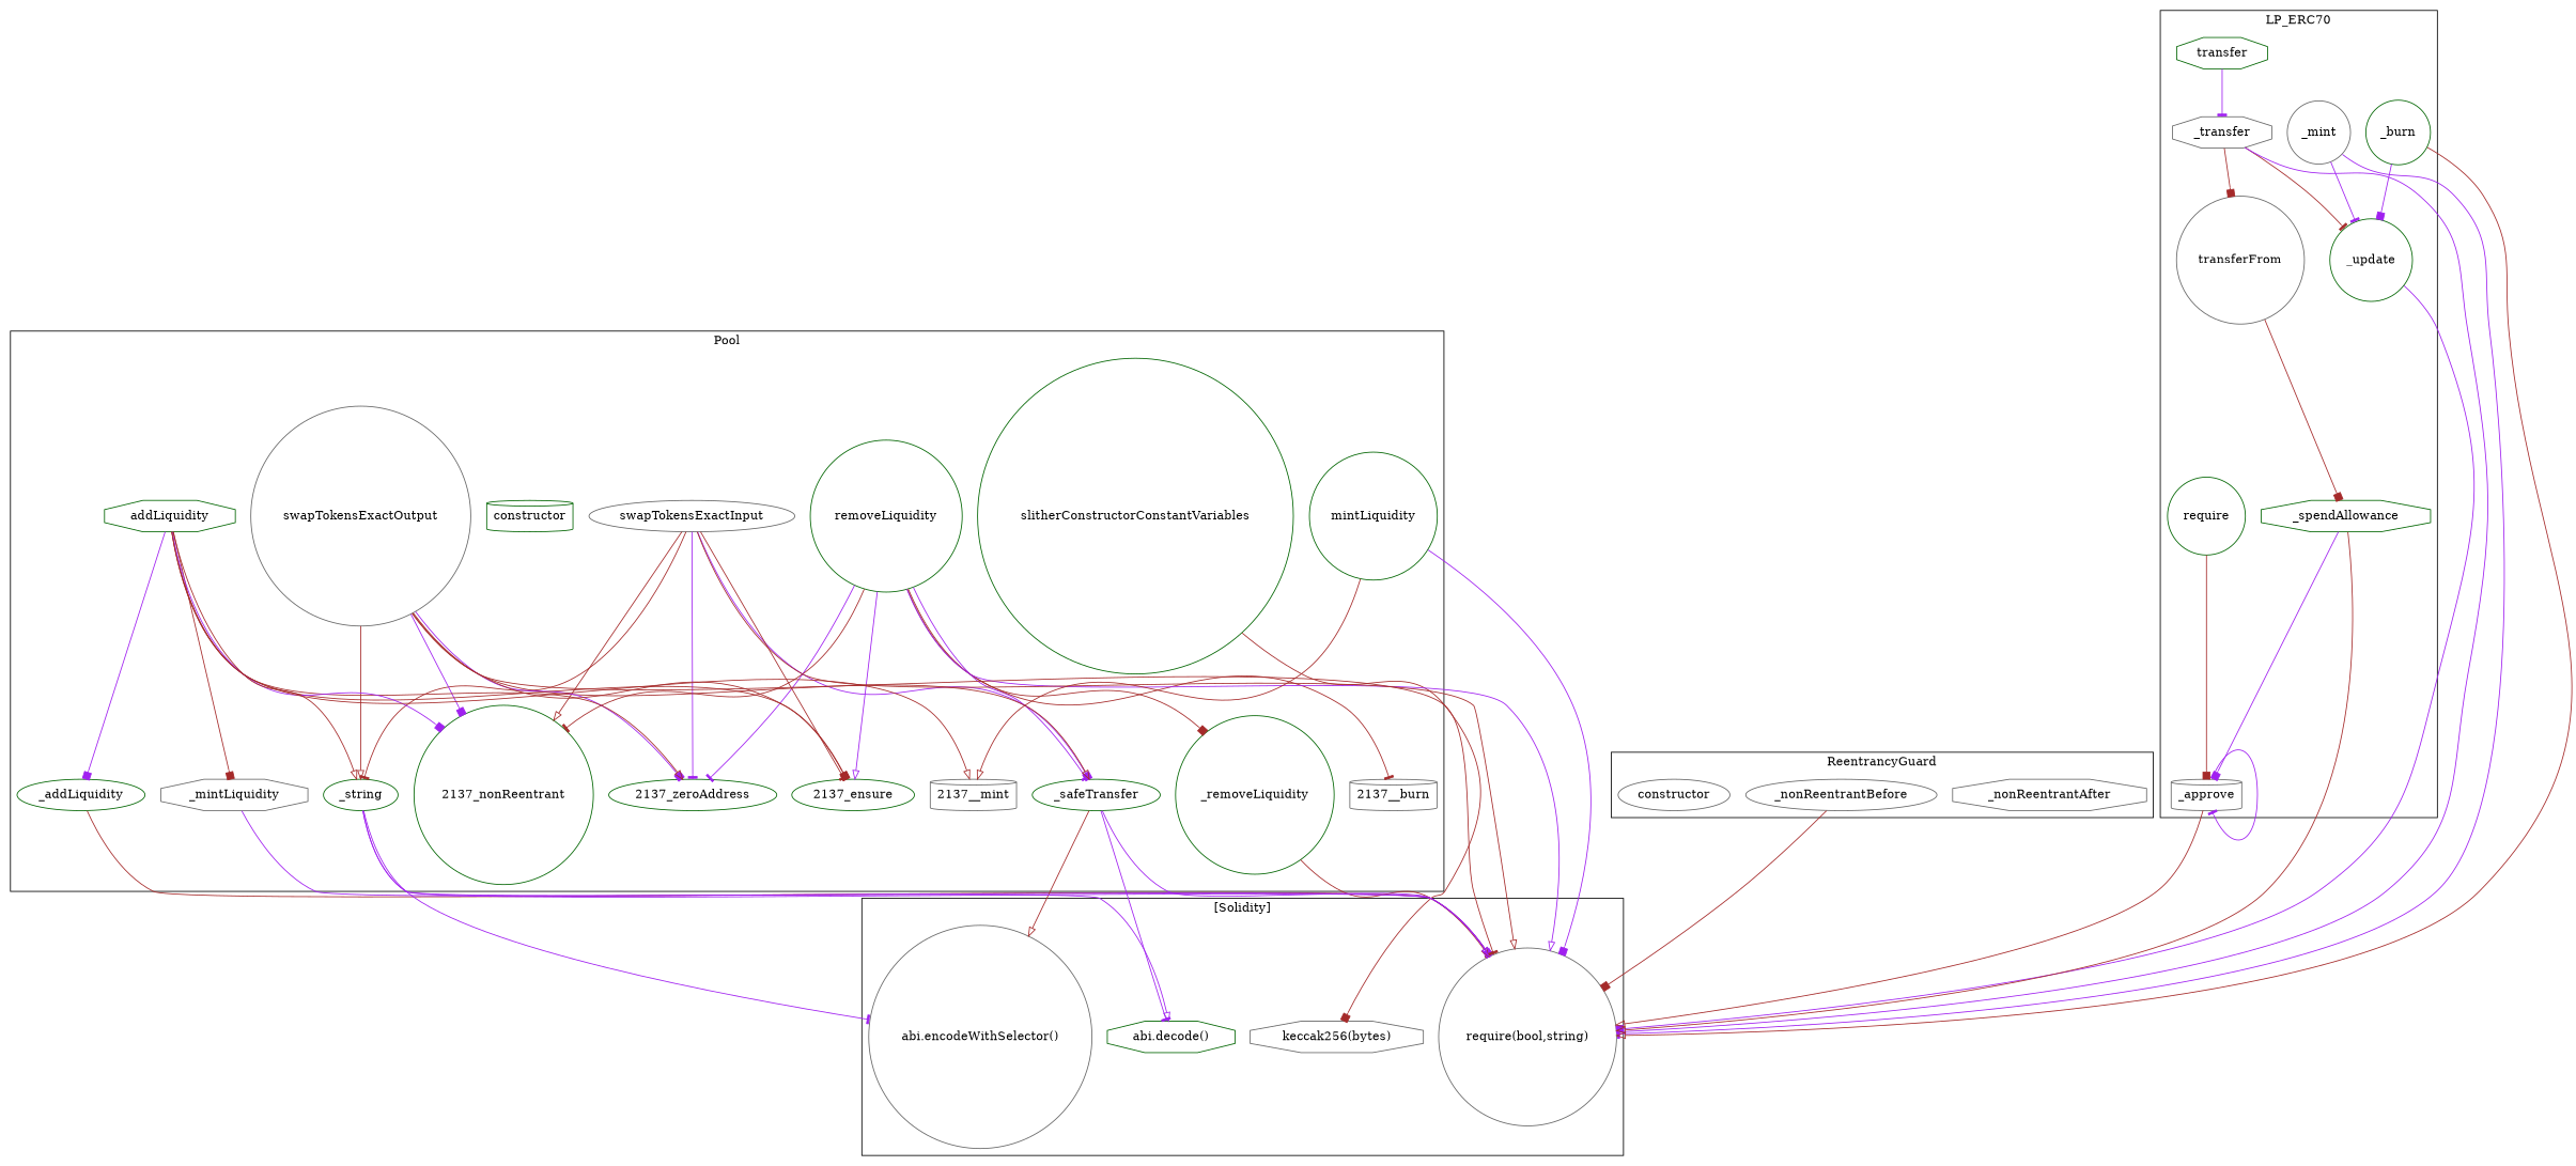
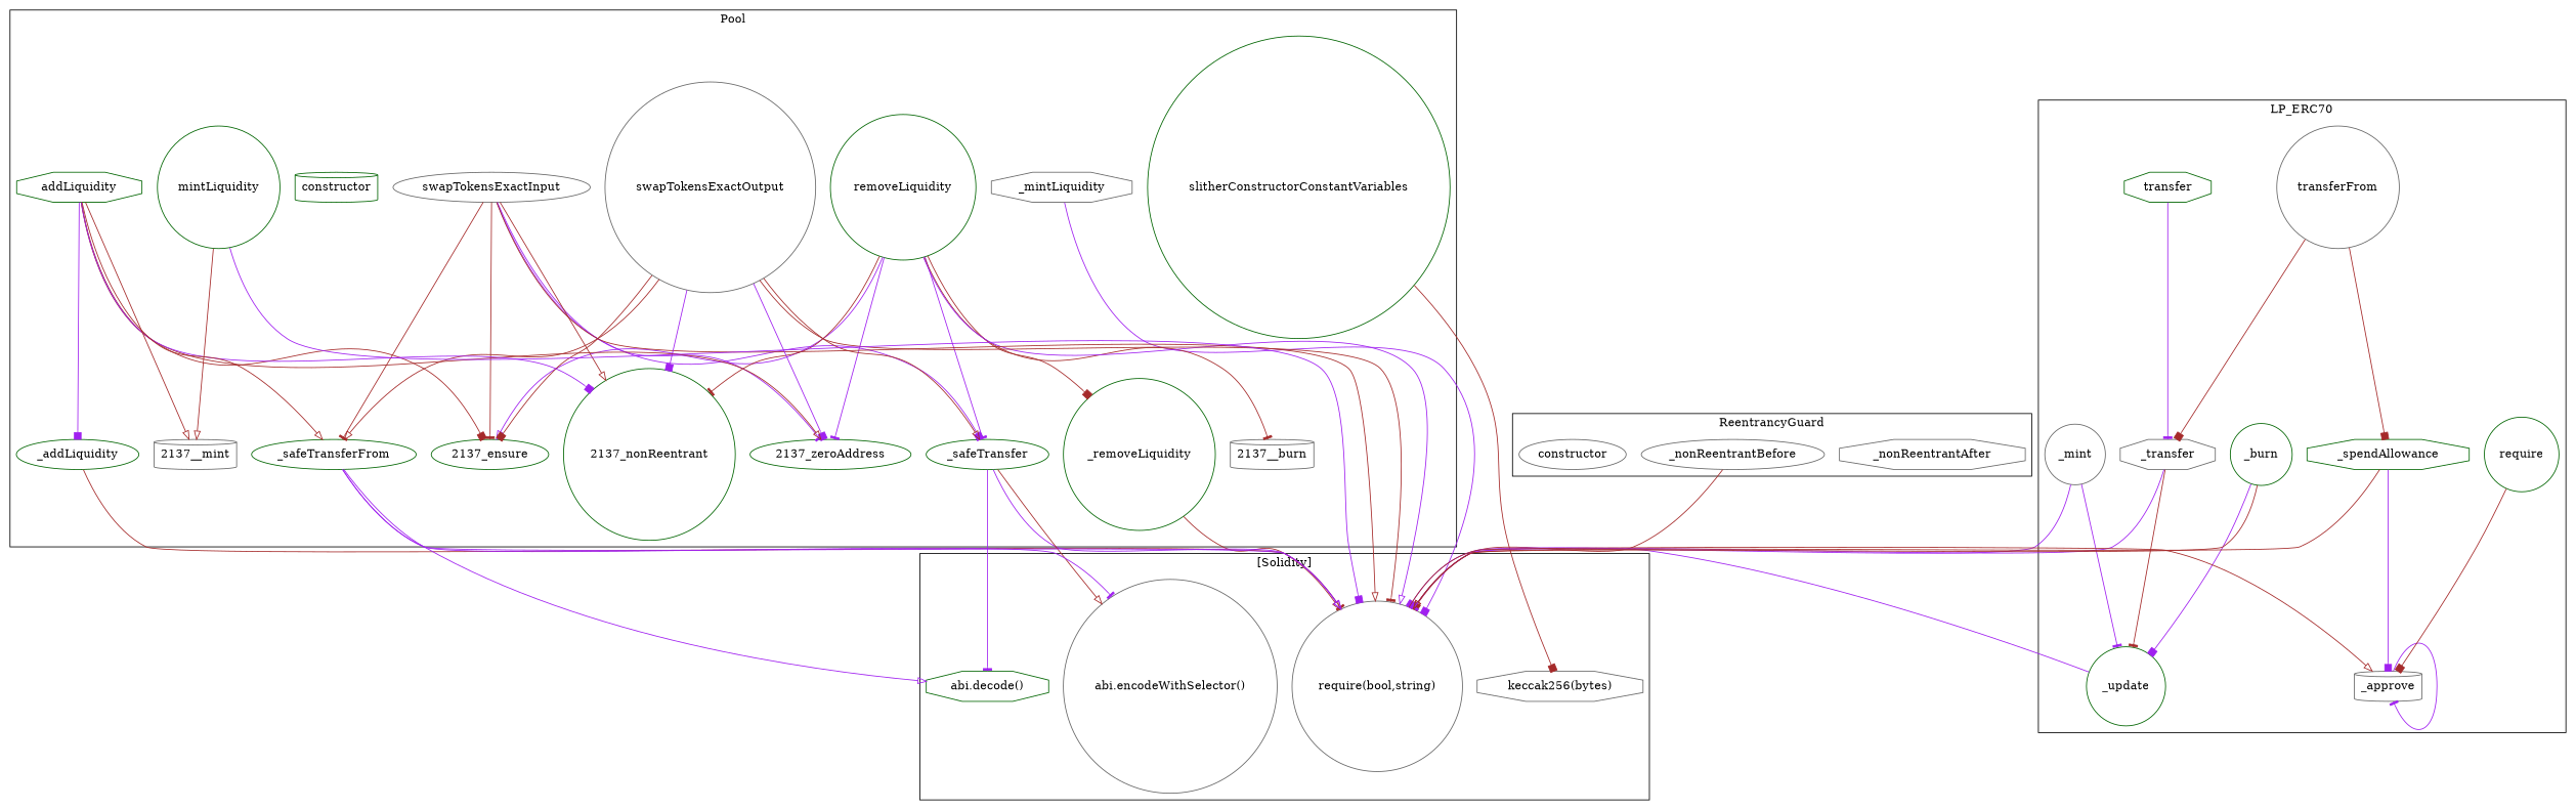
  strict digraph {
    node [color=darkgreen shape=circle]
    edge [arrowhead=box color=brown]
    n1 [label=_addLiquidity shape=ellipse]
    n2 [label=slitherConstructorConstantVariables]
    n3 [color=gray40 label=_mintLiquidity shape=octagon]
    n4 [label=_removeLiquidity]
    n5 [label=removeLiquidity]
    n6 [label=_safeTransfer shape=ellipse]
    "2137_zeroAddress" [shape=ellipse]
    "2137_ensure" [shape=ellipse]
    "2137_nonReentrant"
    "2137__burn" [color=gray40 shape=cylinder]
    n11 [color=gray40 label=swapTokensExactInput shape=ellipse]
-   n12 [label=_string shape=ellipse]
+   n12 [label=_safeTransferFrom shape=ellipse]
    n13 [color=gray40 label=swapTokensExactOutput]
    n14 [label=constructor shape=cylinder]
    n15 [label=addLiquidity shape=octagon]
    "2137__mint" [color=gray40 shape=cylinder]
    n17 [label=mintLiquidity]
    n18 [color=gray40 label=_nonReentrantAfter shape=octagon]
    n19 [color=gray40 label=_nonReentrantBefore shape=ellipse]
    n20 [color=gray40 label=constructor shape=ellipse]
    n21 [label=_update]
    n22 [color=gray40 label=_transfer shape=octagon]
    n23 [color=gray40 label=_mint]
    n24 [label=_burn]
    n25 [label=_spendAllowance shape=octagon]
    n26 [color=gray40 label=_approve shape=cylinder]
    n27 [color=gray40 label=transferFrom]
    n28 [label=require]
    n29 [label=transfer shape=octagon]
    "require(bool,string)" [color=gray40]
    "keccak256(bytes)" [color=gray40 shape=octagon]
    "abi.decode()" [shape=octagon]
    "abi.encodeWithSelector()" [color=gray40]
    subgraph cluster_1 {
      label=Pool
      n1
      n2
      n3
      n4
      n5
      n6
      "2137_zeroAddress"
      "2137_ensure"
      "2137_nonReentrant"
      "2137__burn"
      n11
      n12
      n13
      n14
      n15
      "2137__mint"
      n17
    }
    subgraph cluster_2 {
      label=ReentrancyGuard
      n18
      n19
      n20
    }
    subgraph cluster_3 {
      label=LP_ERC70
      n21
      n22
      n23
      n24
      n25
      n26
      n27
      n28
      n29
    }
    subgraph cluster_4 {
      label="[Solidity]"
      "require(bool,string)"
      "keccak256(bytes)"
      "abi.decode()"
      "abi.encodeWithSelector()"
    }
    n1 -> "require(bool,string)" [arrowhead=tee]
    n2 -> "keccak256(bytes)"
    n3 -> "require(bool,string)" [color=purple]
    n4 -> "require(bool,string)" [arrowhead=onormal]
    n5 -> n4
    n5 -> n6 [arrowhead=tee color=purple]
    n5 -> "2137_zeroAddress" [arrowhead=tee color=purple]
    n5 -> "2137_ensure" [arrowhead=onormal color=purple]
    n5 -> "2137_nonReentrant" [arrowhead=tee]
    n5 -> "2137__burn" [arrowhead=tee]
    n5 -> "require(bool,string)" [arrowhead=onormal color=purple]
    n6 -> "require(bool,string)" [arrowhead=onormal color=purple]
    n6 -> "abi.decode()" [arrowhead=tee color=purple]
    n6 -> "abi.encodeWithSelector()" [arrowhead=onormal]
    n11 -> n6 [color=purple]
    n11 -> "2137_zeroAddress" [arrowhead=tee color=purple]
    n11 -> "2137_ensure" [arrowhead=tee]
    n11 -> "2137_nonReentrant" [arrowhead=onormal]
    n11 -> n12 [arrowhead=tee]
    n11 -> "require(bool,string)" [arrowhead=onormal]
    n12 -> "require(bool,string)" [arrowhead=onormal color=purple]
    n12 -> "abi.decode()" [arrowhead=onormal color=purple]
    n12 -> "abi.encodeWithSelector()" [arrowhead=tee color=purple]
    n13 -> n6 [arrowhead=onormal]
    n13 -> "2137_zeroAddress" [color=purple]
    n13 -> "2137_ensure"
    n13 -> "2137_nonReentrant" [color=purple]
    n13 -> n12 [arrowhead=onormal]
    n13 -> "require(bool,string)" [arrowhead=tee]
    n15 -> n1 [color=purple]
-   n15 -> n3
    n15 -> "2137_zeroAddress" [arrowhead=onormal]
    n15 -> "2137_ensure"
    n15 -> "2137_nonReentrant" [color=purple]
    n15 -> n12 [arrowhead=onormal]
    n15 -> "2137__mint" [arrowhead=onormal]
    n17 -> "2137__mint" [arrowhead=onormal]
    n17 -> "require(bool,string)" [color=purple]
    n19 -> "require(bool,string)"
    n21 -> "require(bool,string)" [color=purple]
    n22 -> n21 [arrowhead=tee]
    n22 -> "require(bool,string)" [arrowhead=tee color=purple]
    n23 -> n21 [arrowhead=tee color=purple]
    n23 -> "require(bool,string)" [arrowhead=tee color=purple]
    n24 -> n21 [color=purple]
    n24 -> "require(bool,string)" [arrowhead=onormal]
    n25 -> n26 [color=purple]
    n25 -> "require(bool,string)" [arrowhead=onormal]
    n26 -> n26 [arrowhead=tee color=purple]
-   n26 -> "require(bool,string)" [arrowhead=onormal]
-   n22 -> n27
+   "require(bool,string)" -> n26 [arrowhead=onormal]
+   n27 -> n22
    n27 -> n25
    n28 -> n26
    n29 -> n22 [arrowhead=tee color=purple]
  }
